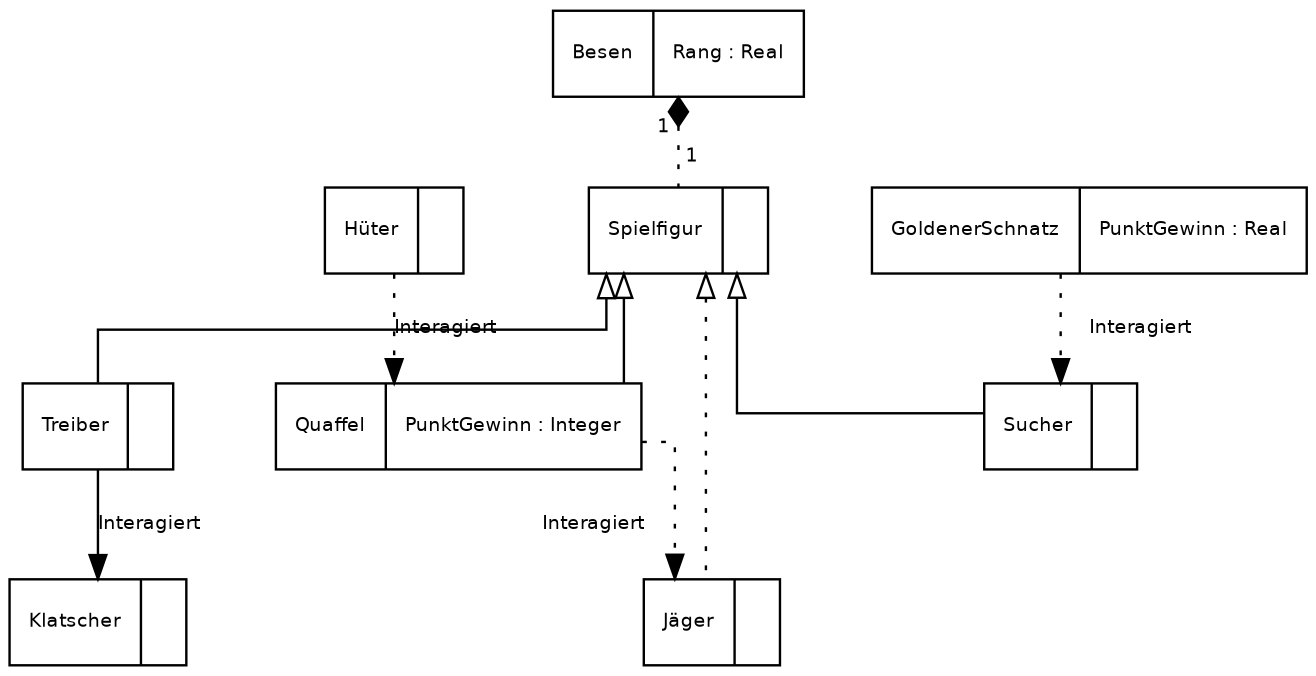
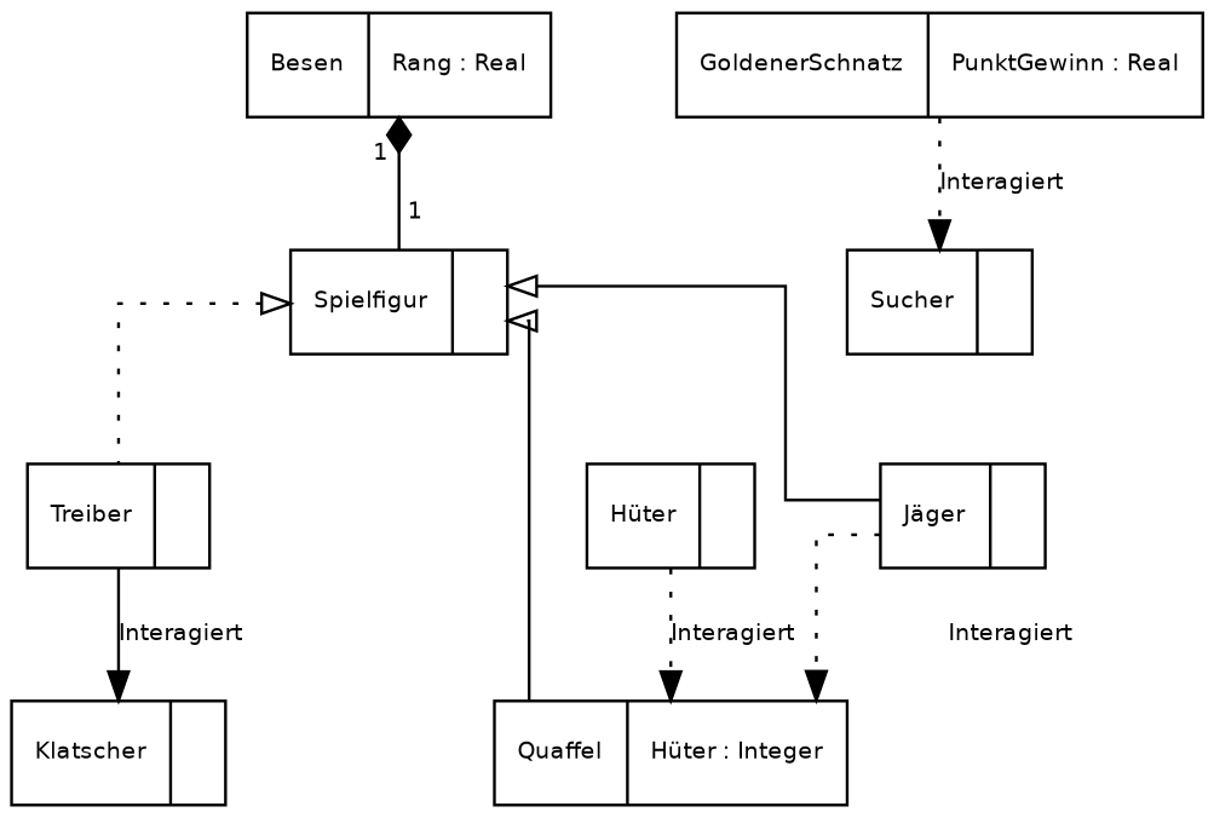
  digraph {
    fontname=Helvetica
    fontsize=8
    nodesep=0.6
    rankdir=TB
    splines=ortho
    node [fontname=Helvetica fontsize=8 shape=record]
    edge [arrowhead=none dir=both fontname=Helvetica fontsize=8 labeldistance=1.4]
    n1 [label="Besen|Rang : Real"]
    n2 [label="Spielfigur|"]
    n3 [label="Jäger|"]
    n4 [label="Treiber|"]
    n5 [label="Sucher|"]
-   n6 [label="Quaffel|PunktGewinn : Integer"]
+   n6 [label="Quaffel|Hüter : Integer"]
    n7 [label="Klatscher|"]
    n8 [label="Hüter|"]
    n9 [label="GoldenerSchnatz|PunktGewinn : Real"]
-   n1 -> n2 [arrowtail=diamond headlabel=1 taillabel=1 style=dotted]
-   n2 -> n3 [arrowtail=onormal style=dotted]
-   n2 -> n4 [arrowtail=onormal]
-   n2 -> n5 [arrowtail=onormal]
+   n1 -> n2 [arrowtail=diamond headlabel=1 taillabel=1]
+   n2 -> n3 [arrowtail=onormal]
+   n2 -> n4 [arrowtail=onormal style=dotted]
    n2 -> n6 [arrowtail=onormal]
-   n6 -> n3 [arrowhead=normal label=Interagiert style=dotted dir=""]
+   n3 -> n6 [arrowhead=normal label=Interagiert style=dotted dir=""]
    n4 -> n7 [arrowhead=normal label=Interagiert style=solid dir=""]
    n8 -> n6 [arrowhead=normal label=Interagiert style=dotted dir=""]
    n9 -> n5 [arrowhead=normal label=Interagiert style=dotted dir=""]
  }
